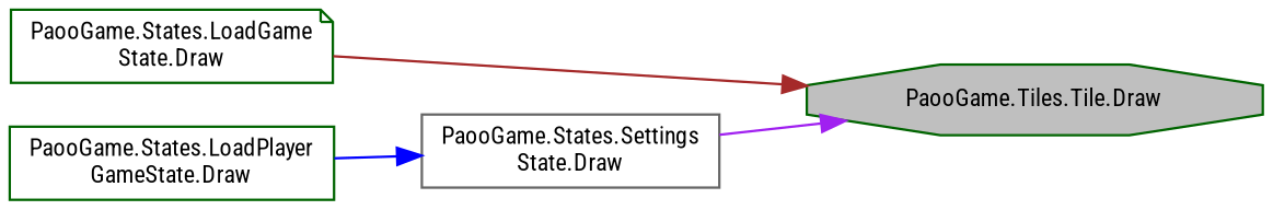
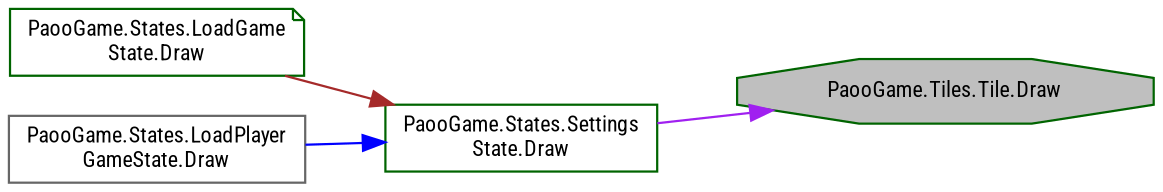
  digraph {
    fontname="Roboto Condensed"
    rankdir=RL
    node [color=darkgreen fillcolor=white fontname="Roboto Condensed" fontsize=10 shape=box style=filled]
    edge [dir=back fontname="Roboto Condensed" fontsize=10 labelfontname=Helvetica labelfontsize=10 style=solid]
    n1 [fillcolor=grey75 fontcolor=black height=0.2 label="PaooGame.Tiles.Tile.Draw" shape=octagon width=0.4]
    n2 [height=0.2 label="PaooGame.States.LoadGame\lState.Draw" shape=note width=0.4]
-   n3 [color=gray40 height=0.2 label="PaooGame.States.Settings\lState.Draw" width=0.4]
-   n4 [height=0.2 label="PaooGame.States.LoadPlayer\lGameState.Draw" width=0.4]
-   n1 -> n2 [color=brown]
+   n3 [height=0.2 label="PaooGame.States.Settings\lState.Draw" width=0.4]
+   n4 [color=gray40 height=0.2 label="PaooGame.States.LoadPlayer\lGameState.Draw" width=0.4]
+   n3 -> n2 [color=brown]
    n1 -> n3 [color=purple]
    n3 -> n4 [color=blue]
  }
